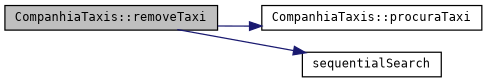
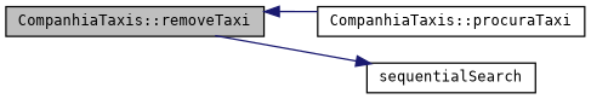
  digraph {
    fontname="DejaVu Sans Mono"
    rankdir=LR
    node [color=black fillcolor=white fontname="DejaVu Sans Mono" fontsize=10 shape=record style=filled]
    edge [color=midnightblue fontname="DejaVu Sans Mono" fontsize=10 labelfontname=Helvetica labelfontsize=10 style=solid]
    n1 [fillcolor=grey75 fontcolor=black height=0.2 label="CompanhiaTaxis::removeTaxi" width=0.4]
    n2 [height=0.2 label="CompanhiaTaxis::procuraTaxi" width=0.4]
    n3 [height=0.2 label=sequentialSearch width=0.4]
-   n1 -> n2
+   n2 -> n1
    n1 -> n3
  }
